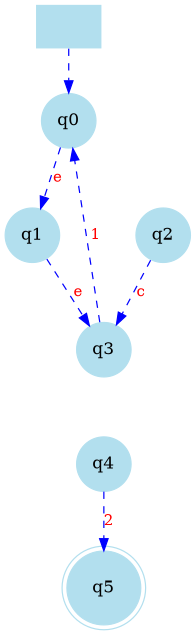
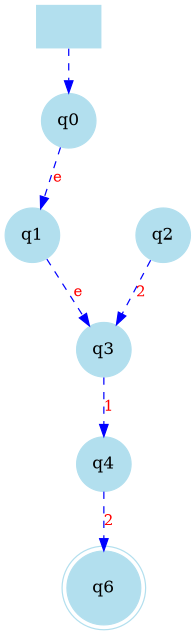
  digraph {
    rankdir=TB
    node [color=lightblue2 shape=circle style=filled]
    edge [color=blue fontcolor=red fontsize=12 style=dashed]
    "" [shape=plaintext]
    n2 [label=q0]
    n3 [label=q1]
-   n4 [label=q5 shape=doublecircle]
+   n4 [label=q6 shape=doublecircle]
    n5 [label=q4]
    n6 [label=q2]
    n7 [label=q3]
    "" -> n2
    n2 -> n3 [label=e]
    n3 -> n7 [label=e]
    n5 -> n4 [label=2]
-   n6 -> n7 [label=c]
-   n7 -> n2 [label=1]
+   n6 -> n7 [label=2]
+   n7 -> n5 [label=1]
  }
